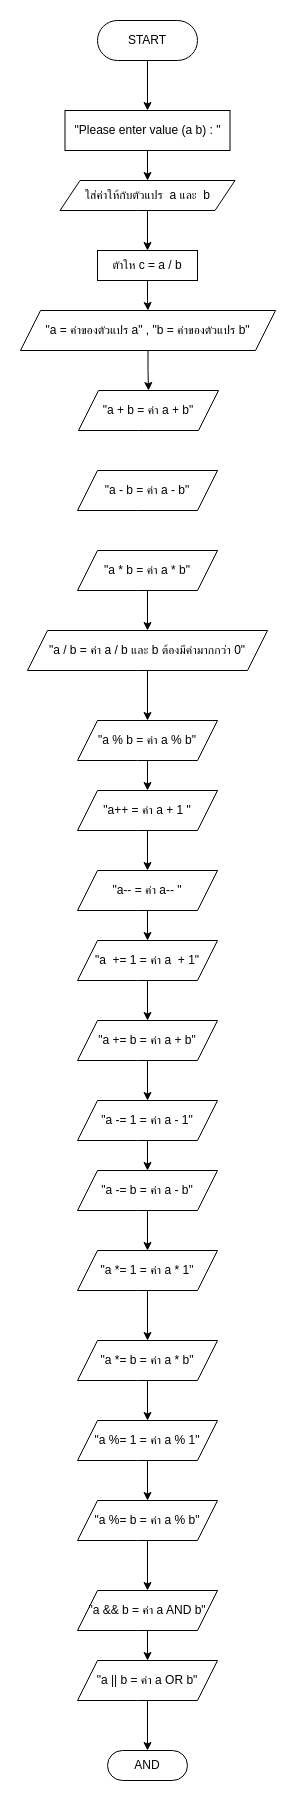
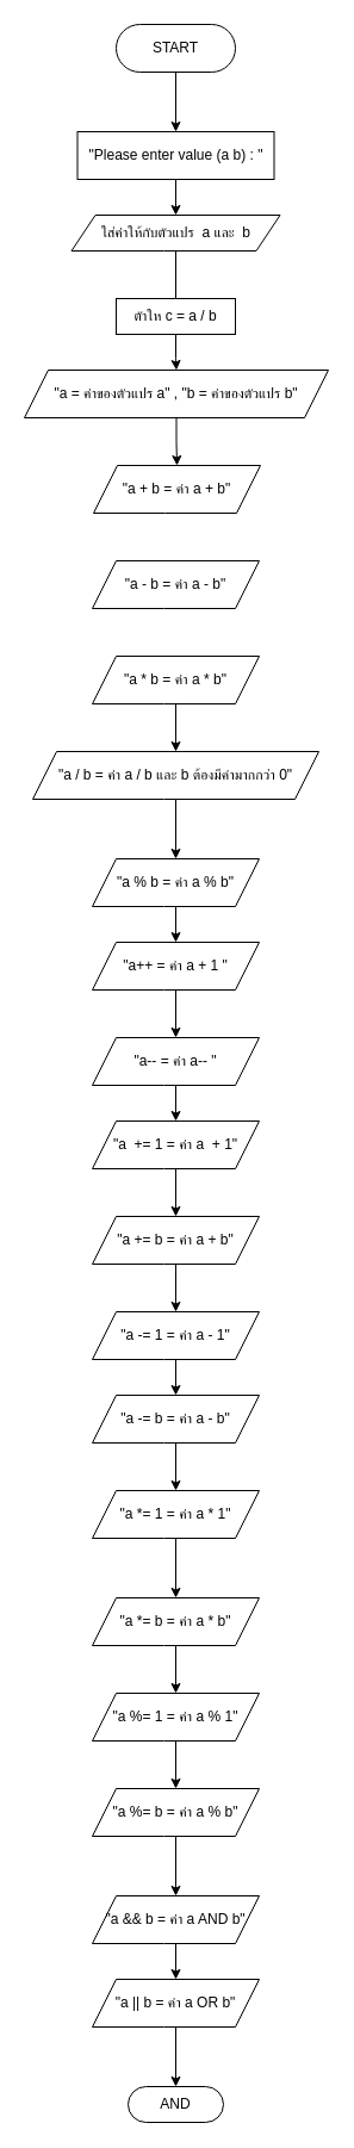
  <mxCell id="0" />
  <mxCell id="1" parent="0" />
  <mxCell id="2" value="" style="edgeStyle=orthogonalEdgeStyle;rounded=0;orthogonalLoop=1;jettySize=auto;html=1;" edge="1" parent="1" source="3" target="5"><mxGeometry relative="1" as="geometry" /></mxCell>
  <mxCell id="3" value="START" style="rounded=1;whiteSpace=wrap;html=1;arcSize=50;" vertex="1" parent="1"><mxGeometry x="97" y="20" width="100" height="40" as="geometry" /></mxCell>
  <mxCell id="4" value="" style="edgeStyle=orthogonalEdgeStyle;rounded=0;orthogonalLoop=1;jettySize=auto;html=1;" edge="1" parent="1" source="5" target="7"><mxGeometry relative="1" as="geometry" /></mxCell>
  <mxCell id="5" value="&quot;Please enter value (a b) : &quot;" style="whiteSpace=wrap;html=1;rounded=1;arcSize=0;" vertex="1" parent="1"><mxGeometry x="64.5" y="110" width="165" height="40" as="geometry" /></mxCell>
- <mxCell id="6" value="" style="edgeStyle=orthogonalEdgeStyle;rounded=0;orthogonalLoop=1;jettySize=auto;html=1;" edge="1" parent="1" source="7" target="9"><mxGeometry relative="1" as="geometry" /></mxCell>
+ <mxCell id="6" value="" style="edgeStyle=orthogonalEdgeStyle;rounded=0;orthogonalLoop=1;jettySize=auto;html=1;endArrow=none;" edge="1" parent="1" source="7" target="9"><mxGeometry relative="1" as="geometry" /></mxCell>
  <mxCell id="7" value="ใส่ค่าให้กับตัวแปร&amp;nbsp; a และ&amp;nbsp; b" style="shape=parallelogram;perimeter=parallelogramPerimeter;whiteSpace=wrap;html=1;fixedSize=1;rounded=1;arcSize=0;" vertex="1" parent="1"><mxGeometry x="59.5" y="180" width="175" height="30" as="geometry" /></mxCell>
  <mxCell id="8" value="" style="edgeStyle=orthogonalEdgeStyle;rounded=0;orthogonalLoop=1;jettySize=auto;html=1;" edge="1" parent="1" source="9" target="11"><mxGeometry relative="1" as="geometry" /></mxCell>
  <mxCell id="9" value="ตัาให c = a / b" style="whiteSpace=wrap;html=1;rounded=1;arcSize=0;" vertex="1" parent="1"><mxGeometry x="97" y="250" width="100" height="30" as="geometry" /></mxCell>
  <mxCell id="10" value="" style="edgeStyle=orthogonalEdgeStyle;rounded=0;orthogonalLoop=1;jettySize=auto;html=1;" edge="1" parent="1" source="11" target="12"><mxGeometry relative="1" as="geometry" /></mxCell>
  <mxCell id="11" value="&quot;a = ค่าของตัวแปร a&quot; , &quot;b = ค่าของตัวแปร b&quot;" style="shape=parallelogram;perimeter=parallelogramPerimeter;whiteSpace=wrap;html=1;fixedSize=1;rounded=1;arcSize=0;" vertex="1" parent="1"><mxGeometry x="20" y="310" width="255" height="40" as="geometry" /></mxCell>
  <mxCell id="12" value="&quot;a + b = ค่า a + b&quot;" style="shape=parallelogram;perimeter=parallelogramPerimeter;whiteSpace=wrap;html=1;fixedSize=1;rounded=1;arcSize=0;" vertex="1" parent="1"><mxGeometry x="78" y="390" width="140" height="40" as="geometry" /></mxCell>
  <mxCell id="13" value="&quot;a - b = ค่า a - b&quot;" style="shape=parallelogram;perimeter=parallelogramPerimeter;whiteSpace=wrap;html=1;fixedSize=1;rounded=1;arcSize=0;" vertex="1" parent="1"><mxGeometry x="77" y="470" width="140" height="40" as="geometry" /></mxCell>
  <mxCell id="14" value="" style="edgeStyle=orthogonalEdgeStyle;rounded=0;orthogonalLoop=1;jettySize=auto;html=1;" edge="1" parent="1" source="15" target="17"><mxGeometry relative="1" as="geometry" /></mxCell>
  <mxCell id="15" value="&quot;a * b = ค่า a * b&quot;" style="shape=parallelogram;perimeter=parallelogramPerimeter;whiteSpace=wrap;html=1;fixedSize=1;rounded=1;arcSize=0;" vertex="1" parent="1"><mxGeometry x="77" y="550" width="140" height="40" as="geometry" /></mxCell>
  <mxCell id="16" value="" style="edgeStyle=orthogonalEdgeStyle;rounded=0;orthogonalLoop=1;jettySize=auto;html=1;" edge="1" parent="1" source="17" target="19"><mxGeometry relative="1" as="geometry" /></mxCell>
  <mxCell id="17" value="&quot;a / b = ค่า a / b และ b ต้องมีค่ามากกว่า 0&quot;" style="shape=parallelogram;perimeter=parallelogramPerimeter;whiteSpace=wrap;html=1;fixedSize=1;rounded=1;arcSize=0;" vertex="1" parent="1"><mxGeometry x="27" y="630" width="240" height="40" as="geometry" /></mxCell>
  <mxCell id="18" value="" style="edgeStyle=orthogonalEdgeStyle;rounded=0;orthogonalLoop=1;jettySize=auto;html=1;" edge="1" parent="1" source="19" target="21"><mxGeometry relative="1" as="geometry" /></mxCell>
  <mxCell id="19" value="&quot;a % b = ค่า a % b&quot;" style="shape=parallelogram;perimeter=parallelogramPerimeter;whiteSpace=wrap;html=1;fixedSize=1;rounded=1;arcSize=0;" vertex="1" parent="1"><mxGeometry x="77" y="720" width="140" height="40" as="geometry" /></mxCell>
  <mxCell id="20" value="" style="edgeStyle=orthogonalEdgeStyle;rounded=0;orthogonalLoop=1;jettySize=auto;html=1;" edge="1" parent="1" source="21" target="23"><mxGeometry relative="1" as="geometry" /></mxCell>
  <mxCell id="21" value="&quot;a++ = ค่า a + 1 &quot;" style="shape=parallelogram;perimeter=parallelogramPerimeter;whiteSpace=wrap;html=1;fixedSize=1;rounded=1;arcSize=0;" vertex="1" parent="1"><mxGeometry x="77" y="790" width="140" height="40" as="geometry" /></mxCell>
  <mxCell id="22" value="" style="edgeStyle=orthogonalEdgeStyle;rounded=0;orthogonalLoop=1;jettySize=auto;html=1;" edge="1" parent="1" source="23" target="25"><mxGeometry relative="1" as="geometry" /></mxCell>
  <mxCell id="23" value="&quot;a-- = ค่า a-- &quot;" style="shape=parallelogram;perimeter=parallelogramPerimeter;whiteSpace=wrap;html=1;fixedSize=1;rounded=1;arcSize=0;" vertex="1" parent="1"><mxGeometry x="77" y="870" width="140" height="40" as="geometry" /></mxCell>
  <mxCell id="24" value="" style="edgeStyle=orthogonalEdgeStyle;rounded=0;orthogonalLoop=1;jettySize=auto;html=1;" edge="1" parent="1" source="25" target="27"><mxGeometry relative="1" as="geometry" /></mxCell>
  <mxCell id="25" value="&quot;a&amp;nbsp; += 1 = ค่า a&amp;nbsp; + 1&quot;" style="shape=parallelogram;perimeter=parallelogramPerimeter;whiteSpace=wrap;html=1;fixedSize=1;rounded=1;arcSize=0;" vertex="1" parent="1"><mxGeometry x="77" y="940" width="140" height="40" as="geometry" /></mxCell>
  <mxCell id="26" value="" style="edgeStyle=orthogonalEdgeStyle;rounded=0;orthogonalLoop=1;jettySize=auto;html=1;" edge="1" parent="1" source="27" target="29"><mxGeometry relative="1" as="geometry" /></mxCell>
  <mxCell id="27" value="&quot;a += b = ค่า a + b&quot;" style="shape=parallelogram;perimeter=parallelogramPerimeter;whiteSpace=wrap;html=1;fixedSize=1;rounded=1;arcSize=0;" vertex="1" parent="1"><mxGeometry x="77" y="1020" width="140" height="40" as="geometry" /></mxCell>
  <mxCell id="28" value="" style="edgeStyle=orthogonalEdgeStyle;rounded=0;orthogonalLoop=1;jettySize=auto;html=1;" edge="1" parent="1" source="29" target="31"><mxGeometry relative="1" as="geometry" /></mxCell>
  <mxCell id="29" value="&quot;a -= 1 = ค่า a - 1&quot;" style="shape=parallelogram;perimeter=parallelogramPerimeter;whiteSpace=wrap;html=1;fixedSize=1;rounded=1;arcSize=0;" vertex="1" parent="1"><mxGeometry x="77" y="1100" width="140" height="40" as="geometry" /></mxCell>
  <mxCell id="30" value="" style="edgeStyle=orthogonalEdgeStyle;rounded=0;orthogonalLoop=1;jettySize=auto;html=1;" edge="1" parent="1" source="31" target="33"><mxGeometry relative="1" as="geometry" /></mxCell>
  <mxCell id="31" value="&quot;a -= b = ค่า a - b&quot;" style="shape=parallelogram;perimeter=parallelogramPerimeter;whiteSpace=wrap;html=1;fixedSize=1;rounded=1;arcSize=0;" vertex="1" parent="1"><mxGeometry x="77" y="1170" width="140" height="40" as="geometry" /></mxCell>
  <mxCell id="32" value="" style="edgeStyle=orthogonalEdgeStyle;rounded=0;orthogonalLoop=1;jettySize=auto;html=1;" edge="1" parent="1" source="33" target="35"><mxGeometry relative="1" as="geometry" /></mxCell>
  <mxCell id="33" value="&quot;a *= 1 = ค่า a * 1&quot;" style="shape=parallelogram;perimeter=parallelogramPerimeter;whiteSpace=wrap;html=1;fixedSize=1;rounded=1;arcSize=0;" vertex="1" parent="1"><mxGeometry x="77" y="1250" width="140" height="40" as="geometry" /></mxCell>
  <mxCell id="34" value="" style="edgeStyle=orthogonalEdgeStyle;rounded=0;orthogonalLoop=1;jettySize=auto;html=1;" edge="1" parent="1" source="35" target="37"><mxGeometry relative="1" as="geometry" /></mxCell>
  <mxCell id="35" value="&quot;a *= b = ค่า a * b&quot;" style="shape=parallelogram;perimeter=parallelogramPerimeter;whiteSpace=wrap;html=1;fixedSize=1;rounded=1;arcSize=0;" vertex="1" parent="1"><mxGeometry x="77" y="1340" width="140" height="40" as="geometry" /></mxCell>
  <mxCell id="36" value="" style="edgeStyle=orthogonalEdgeStyle;rounded=0;orthogonalLoop=1;jettySize=auto;html=1;" edge="1" parent="1" source="37" target="39"><mxGeometry relative="1" as="geometry" /></mxCell>
  <mxCell id="37" value="&quot;a %= 1 = ค่า a % 1&quot;" style="shape=parallelogram;perimeter=parallelogramPerimeter;whiteSpace=wrap;html=1;fixedSize=1;rounded=1;arcSize=0;" vertex="1" parent="1"><mxGeometry x="77" y="1420" width="140" height="40" as="geometry" /></mxCell>
  <mxCell id="38" value="" style="edgeStyle=orthogonalEdgeStyle;rounded=0;orthogonalLoop=1;jettySize=auto;html=1;" edge="1" parent="1" source="39" target="41"><mxGeometry relative="1" as="geometry" /></mxCell>
  <mxCell id="39" value="&quot;a %= b = ค่า a % b&quot;" style="shape=parallelogram;perimeter=parallelogramPerimeter;whiteSpace=wrap;html=1;fixedSize=1;rounded=1;arcSize=0;" vertex="1" parent="1"><mxGeometry x="77" y="1500" width="140" height="40" as="geometry" /></mxCell>
  <mxCell id="40" value="" style="edgeStyle=orthogonalEdgeStyle;rounded=0;orthogonalLoop=1;jettySize=auto;html=1;" edge="1" parent="1" source="41" target="43"><mxGeometry relative="1" as="geometry" /></mxCell>
  <mxCell id="41" value="&quot;a &amp;amp;&amp;amp; b = ค่า a AND b&quot;" style="shape=parallelogram;perimeter=parallelogramPerimeter;whiteSpace=wrap;html=1;fixedSize=1;rounded=1;arcSize=0;" vertex="1" parent="1"><mxGeometry x="77" y="1590" width="140" height="40" as="geometry" /></mxCell>
  <mxCell id="42" value="" style="edgeStyle=orthogonalEdgeStyle;rounded=0;orthogonalLoop=1;jettySize=auto;html=1;" edge="1" parent="1" source="43" target="44"><mxGeometry relative="1" as="geometry" /></mxCell>
  <mxCell id="43" value="&quot;a || b = ค่า a OR b&quot;" style="shape=parallelogram;perimeter=parallelogramPerimeter;whiteSpace=wrap;html=1;fixedSize=1;rounded=1;arcSize=0;" vertex="1" parent="1"><mxGeometry x="77" y="1660" width="140" height="40" as="geometry" /></mxCell>
  <mxCell id="44" value="AND" style="whiteSpace=wrap;html=1;rounded=1;arcSize=50;" vertex="1" parent="1"><mxGeometry x="107" y="1750" width="80" height="30" as="geometry" /></mxCell>
